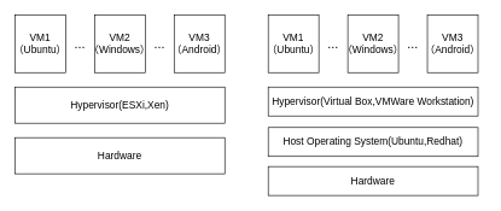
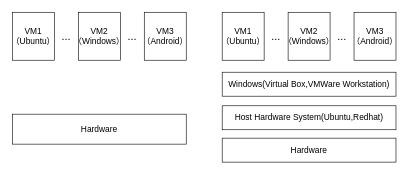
  <mxCell id="0" />
  <mxCell id="1" parent="0" />
  <mxCell id="2" value="" style="group" parent="1" vertex="1" connectable="0"><mxGeometry x="20" y="20" width="290" height="220" as="geometry" /></mxCell>
  <mxCell id="3" value="&lt;font style=&quot;font-size: 14px&quot;&gt;VM1&lt;br&gt;（Ubuntu）&lt;/font&gt;" style="rounded=0;whiteSpace=wrap;html=1;" parent="2" vertex="1"><mxGeometry width="70" height="80" as="geometry" /></mxCell>
- <mxCell id="4" value="&lt;font style=&quot;font-size: 14px&quot;&gt;Hypervisor(ESXi,Xen)&lt;/font&gt;" style="rounded=0;whiteSpace=wrap;html=1;" parent="2" vertex="1"><mxGeometry y="100" width="290" height="50" as="geometry" /></mxCell>
  <mxCell id="5" value="&lt;font style=&quot;font-size: 14px&quot;&gt;Hardware&lt;/font&gt;" style="rounded=0;whiteSpace=wrap;html=1;" parent="2" vertex="1"><mxGeometry y="170" width="290" height="50" as="geometry" /></mxCell>
  <mxCell id="6" value="&lt;font style=&quot;font-size: 14px&quot;&gt;VM2&lt;br&gt;（Windows）&lt;/font&gt;" style="rounded=0;whiteSpace=wrap;html=1;" parent="2" vertex="1"><mxGeometry x="110" width="70" height="80" as="geometry" /></mxCell>
  <mxCell id="7" value="&lt;font style=&quot;font-size: 14px&quot;&gt;VM3&lt;br&gt;（Android）&lt;/font&gt;" style="rounded=0;whiteSpace=wrap;html=1;" parent="2" vertex="1"><mxGeometry x="220" width="70" height="80" as="geometry" /></mxCell>
  <mxCell id="8" value="&lt;font style=&quot;font-size: 18px&quot;&gt;...&lt;/font&gt;" style="text;html=1;strokeColor=none;fillColor=none;align=center;verticalAlign=middle;whiteSpace=wrap;rounded=0;" parent="2" vertex="1"><mxGeometry x="70" y="30" width="40" height="20" as="geometry" /></mxCell>
  <mxCell id="9" value="&lt;font style=&quot;font-size: 18px&quot;&gt;...&lt;/font&gt;" style="text;html=1;strokeColor=none;fillColor=none;align=center;verticalAlign=middle;whiteSpace=wrap;rounded=0;" parent="2" vertex="1"><mxGeometry x="180" y="30" width="40" height="20" as="geometry" /></mxCell>
  <mxCell id="10" value="" style="group" parent="1" vertex="1" connectable="0"><mxGeometry x="370" y="20" width="300" height="220" as="geometry" /></mxCell>
  <mxCell id="11" value="&lt;font style=&quot;font-size: 14px&quot;&gt;VM1&lt;br&gt;（Ubuntu）&lt;/font&gt;" style="rounded=0;whiteSpace=wrap;html=1;" parent="10" vertex="1"><mxGeometry width="70" height="80" as="geometry" /></mxCell>
- <mxCell id="12" value="&lt;font style=&quot;font-size: 14px&quot;&gt;Hypervisor(Virtual Box,VMWare Workstation)&lt;/font&gt;" style="rounded=0;whiteSpace=wrap;html=1;" parent="10" vertex="1"><mxGeometry y="100" width="290" height="40" as="geometry" /></mxCell>
+ <mxCell id="12" value="&lt;font style=&quot;font-size: 14px&quot;&gt;Windows(Virtual Box,VMWare Workstation)&lt;/font&gt;" style="rounded=0;whiteSpace=wrap;html=1;" parent="10" vertex="1"><mxGeometry y="100" width="290" height="40" as="geometry" /></mxCell>
  <mxCell id="13" value="&lt;font style=&quot;font-size: 18px&quot;&gt;...&lt;/font&gt;" style="text;html=1;strokeColor=none;fillColor=none;align=center;verticalAlign=middle;whiteSpace=wrap;rounded=0;" parent="10" vertex="1"><mxGeometry x="70" y="30" width="40" height="20" as="geometry" /></mxCell>
  <mxCell id="14" value="&lt;font style=&quot;font-size: 18px&quot;&gt;...&lt;/font&gt;" style="text;html=1;strokeColor=none;fillColor=none;align=center;verticalAlign=middle;whiteSpace=wrap;rounded=0;" parent="10" vertex="1"><mxGeometry x="180" y="30" width="40" height="20" as="geometry" /></mxCell>
- <mxCell id="15" value="&lt;font style=&quot;font-size: 14px&quot;&gt;Host Operating System(Ubuntu,Redhat)&lt;/font&gt;" style="rounded=0;whiteSpace=wrap;html=1;" parent="10" vertex="1"><mxGeometry y="156" width="290" height="40" as="geometry" /></mxCell>
+ <mxCell id="15" value="&lt;font style=&quot;font-size: 14px&quot;&gt;Host Hardware System(Ubuntu,Redhat)&lt;/font&gt;" style="rounded=0;whiteSpace=wrap;html=1;" parent="10" vertex="1"><mxGeometry y="156" width="290" height="40" as="geometry" /></mxCell>
  <mxCell id="16" value="&lt;font style=&quot;font-size: 14px&quot;&gt;VM2&lt;br&gt;（Windows）&lt;/font&gt;" style="rounded=0;whiteSpace=wrap;html=1;" parent="10" vertex="1"><mxGeometry x="110" width="70" height="80" as="geometry" /></mxCell>
  <mxCell id="17" value="&lt;font style=&quot;font-size: 14px&quot;&gt;VM3&lt;br&gt;（Android）&lt;/font&gt;" style="rounded=0;whiteSpace=wrap;html=1;" parent="10" vertex="1"><mxGeometry x="220" width="70" height="80" as="geometry" /></mxCell>
  <mxCell id="18" value="&lt;font style=&quot;font-size: 14px&quot;&gt;Hardware&lt;/font&gt;" style="rounded=0;whiteSpace=wrap;html=1;" parent="1" vertex="1"><mxGeometry x="370" y="230" width="290" height="40" as="geometry" /></mxCell>
